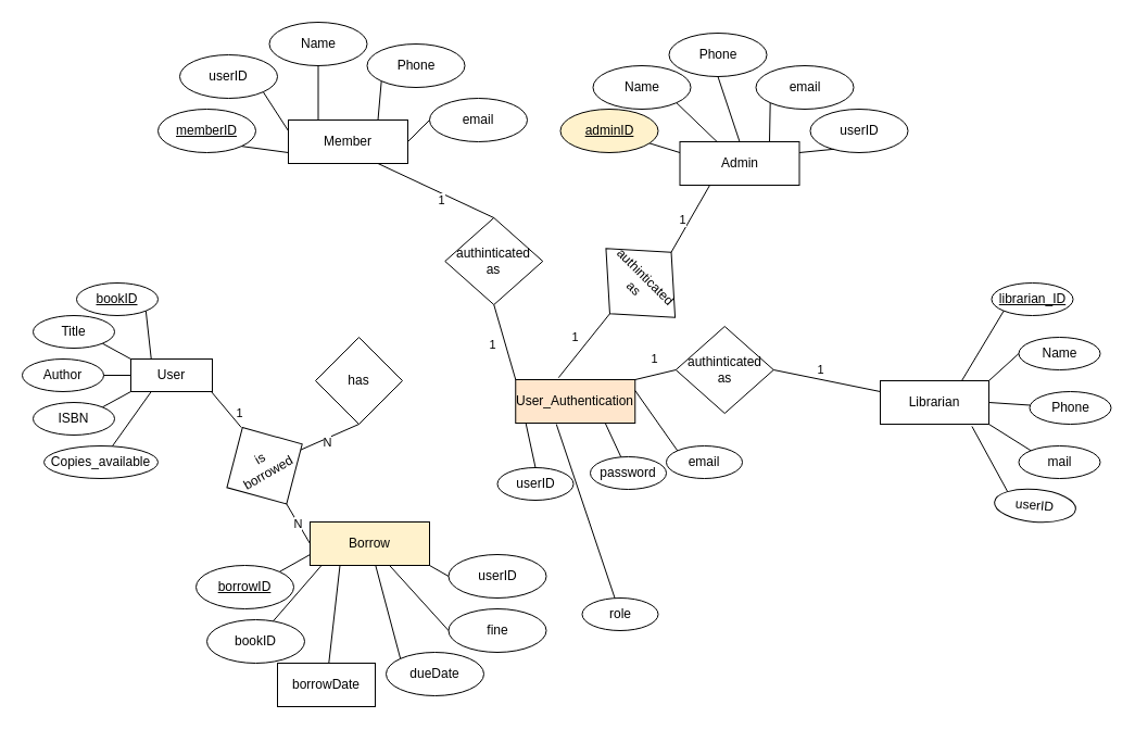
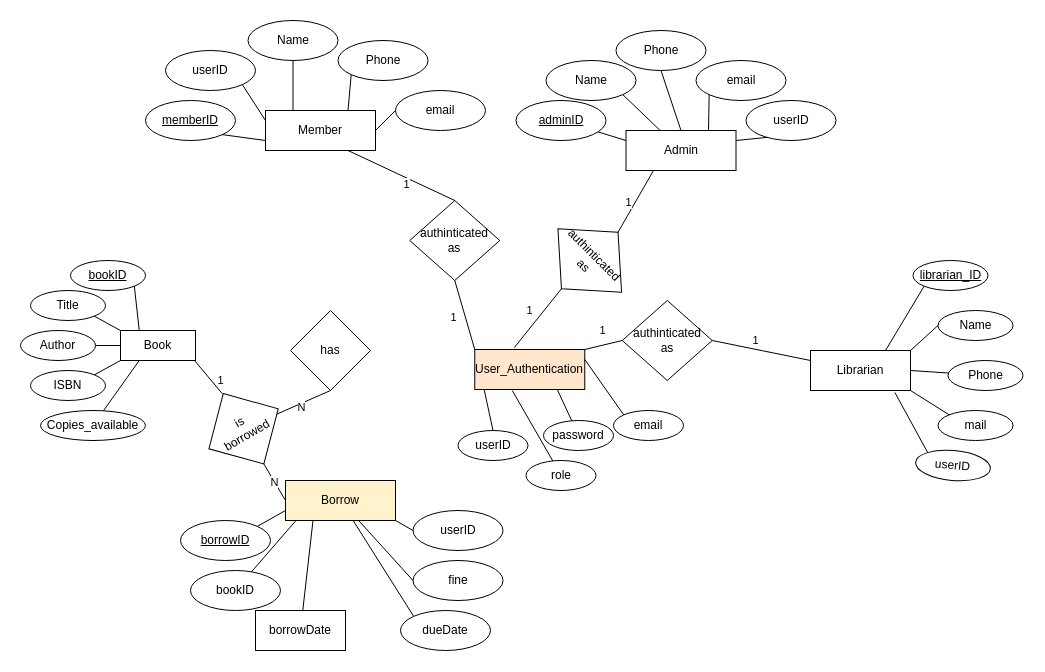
  <mxCell id="0" />
  <mxCell id="1" parent="0" />
- <mxCell id="2" value="User" style="rounded=0;whiteSpace=wrap;html=1;" vertex="1" parent="1"><mxGeometry x="120" y="330" width="75" height="30" as="geometry" /></mxCell>
+ <mxCell id="2" value="Book" style="rounded=0;whiteSpace=wrap;html=1;" vertex="1" parent="1"><mxGeometry x="120" y="330" width="75" height="30" as="geometry" /></mxCell>
  <mxCell id="3" value="&lt;u&gt;bookID&lt;/u&gt;" style="ellipse;whiteSpace=wrap;html=1;" vertex="1" parent="1"><mxGeometry x="70" y="260" width="75" height="30" as="geometry" /></mxCell>
  <mxCell id="4" value="Title" style="ellipse;whiteSpace=wrap;html=1;" vertex="1" parent="1"><mxGeometry x="30" y="290" width="75" height="30" as="geometry" /></mxCell>
  <mxCell id="5" value="Author" style="ellipse;whiteSpace=wrap;html=1;" vertex="1" parent="1"><mxGeometry x="20" y="330" width="75" height="30" as="geometry" /></mxCell>
  <mxCell id="6" value="ISBN" style="ellipse;whiteSpace=wrap;html=1;" vertex="1" parent="1"><mxGeometry x="30" y="370" width="75" height="30" as="geometry" /></mxCell>
  <mxCell id="7" value="Copies_available" style="ellipse;whiteSpace=wrap;html=1;" vertex="1" parent="1"><mxGeometry x="40" y="410" width="105" height="30" as="geometry" /></mxCell>
  <mxCell id="8" value="Librarian" style="rounded=0;whiteSpace=wrap;html=1;rotation=0;" vertex="1" parent="1"><mxGeometry x="810" y="350" width="100" height="40" as="geometry" /></mxCell>
  <mxCell id="9" value="userID" style="ellipse;whiteSpace=wrap;html=1;rotation=5;" vertex="1" parent="1"><mxGeometry x="915" y="450" width="75" height="30" as="geometry" /></mxCell>
  <mxCell id="10" value="mail" style="ellipse;whiteSpace=wrap;html=1;rotation=0;" vertex="1" parent="1"><mxGeometry x="937.5" y="410" width="75" height="30" as="geometry" /></mxCell>
  <mxCell id="11" value="Phone" style="ellipse;whiteSpace=wrap;html=1;rotation=0;direction=west;" vertex="1" parent="1"><mxGeometry x="947.5" y="360" width="75" height="30" as="geometry" /></mxCell>
  <mxCell id="12" value="Name" style="ellipse;whiteSpace=wrap;html=1;rotation=0;direction=east;" vertex="1" parent="1"><mxGeometry x="937.5" y="310" width="75" height="30" as="geometry" /></mxCell>
  <mxCell id="13" value="&lt;u&gt;librarian_ID&lt;/u&gt;" style="ellipse;whiteSpace=wrap;html=1;rotation=0;" vertex="1" parent="1"><mxGeometry x="912.5" y="260" width="75" height="30" as="geometry" /></mxCell>
  <mxCell id="14" value="User_Authentication" style="rounded=0;whiteSpace=wrap;html=1;fillColor=#ffe6cc;" vertex="1" parent="1"><mxGeometry x="474.25" y="349" width="110" height="40" as="geometry" /></mxCell>
- <mxCell id="15" value="role" style="ellipse;whiteSpace=wrap;html=1;" vertex="1" parent="1"><mxGeometry x="535.5" y="550" width="70" height="30" as="geometry" /></mxCell>
+ <mxCell id="15" value="role" style="ellipse;whiteSpace=wrap;html=1;" vertex="1" parent="1"><mxGeometry x="525.5" y="460" width="70" height="30" as="geometry" /></mxCell>
  <mxCell id="16" value="password" style="ellipse;whiteSpace=wrap;html=1;" vertex="1" parent="1"><mxGeometry x="543" y="420" width="70" height="30" as="geometry" /></mxCell>
  <mxCell id="17" value="email" style="ellipse;whiteSpace=wrap;html=1;" vertex="1" parent="1"><mxGeometry x="613" y="410" width="70" height="30" as="geometry" /></mxCell>
  <mxCell id="18" value="userID" style="ellipse;whiteSpace=wrap;html=1;" vertex="1" parent="1"><mxGeometry x="457.5" y="430" width="70" height="30" as="geometry" /></mxCell>
  <mxCell id="19" value="Member" style="rounded=0;whiteSpace=wrap;html=1;rotation=-360;" vertex="1" parent="1"><mxGeometry x="265" y="110" width="110" height="40" as="geometry" /></mxCell>
  <mxCell id="20" value="Phone" style="ellipse;whiteSpace=wrap;html=1;rotation=0;" vertex="1" parent="1"><mxGeometry x="337.5" y="40" width="90" height="40" as="geometry" /></mxCell>
  <mxCell id="21" value="Name" style="ellipse;whiteSpace=wrap;html=1;rotation=0;" vertex="1" parent="1"><mxGeometry x="247.5" y="20" width="90" height="40" as="geometry" /></mxCell>
  <mxCell id="22" value="userID" style="ellipse;whiteSpace=wrap;html=1;rotation=0;" vertex="1" parent="1"><mxGeometry x="165" y="50" width="90" height="40" as="geometry" /></mxCell>
  <mxCell id="23" value="Borrow" style="rounded=0;whiteSpace=wrap;html=1;rotation=0;fillColor=#fff2cc;" vertex="1" parent="1"><mxGeometry x="285" y="480" width="110" height="40" as="geometry" /></mxCell>
  <mxCell id="24" value="&lt;u&gt;borrowID&lt;/u&gt;" style="ellipse;whiteSpace=wrap;html=1;" vertex="1" parent="1"><mxGeometry x="180" y="520" width="90" height="40" as="geometry" /></mxCell>
  <mxCell id="25" value="bookID" style="ellipse;whiteSpace=wrap;html=1;" vertex="1" parent="1"><mxGeometry x="190" y="570" width="90" height="40" as="geometry" /></mxCell>
  <mxCell id="26" value="borrowDate" style="whiteSpace=wrap;html=1;rounded=0;" vertex="1" parent="1"><mxGeometry x="255" y="610" width="90" height="40" as="geometry" /></mxCell>
- <mxCell id="27" value="dueDate" style="ellipse;whiteSpace=wrap;html=1;" vertex="1" parent="1"><mxGeometry x="355" y="600" width="90" height="40" as="geometry" /></mxCell>
+ <mxCell id="27" value="dueDate" style="ellipse;whiteSpace=wrap;html=1;" vertex="1" parent="1"><mxGeometry x="400" y="610" width="90" height="40" as="geometry" /></mxCell>
  <mxCell id="28" value="fine" style="ellipse;whiteSpace=wrap;html=1;" vertex="1" parent="1"><mxGeometry x="412.5" y="560" width="90" height="40" as="geometry" /></mxCell>
  <mxCell id="29" value="Admin" style="rounded=0;whiteSpace=wrap;html=1;rotation=-360;" vertex="1" parent="1"><mxGeometry x="625.5" y="130" width="110" height="40" as="geometry" /></mxCell>
  <mxCell id="30" value="userID" style="ellipse;whiteSpace=wrap;html=1;rotation=0;" vertex="1" parent="1"><mxGeometry x="745.5" y="100" width="90" height="40" as="geometry" /></mxCell>
  <mxCell id="31" value="email" style="ellipse;whiteSpace=wrap;html=1;rotation=0;" vertex="1" parent="1"><mxGeometry x="695.5" y="60" width="90" height="40" as="geometry" /></mxCell>
  <mxCell id="32" value="Phone" style="ellipse;whiteSpace=wrap;html=1;rotation=0;" vertex="1" parent="1"><mxGeometry x="615.5" y="30" width="90" height="40" as="geometry" /></mxCell>
  <mxCell id="33" value="Name" style="ellipse;whiteSpace=wrap;html=1;rotation=0;" vertex="1" parent="1"><mxGeometry x="545.5" y="60" width="90" height="40" as="geometry" /></mxCell>
- <mxCell id="34" value="&lt;u&gt;adminID&lt;/u&gt;" style="ellipse;whiteSpace=wrap;html=1;rotation=0;fillColor=#fff2cc;" vertex="1" parent="1"><mxGeometry x="515.5" y="100" width="90" height="40" as="geometry" /></mxCell>
+ <mxCell id="34" value="&lt;u&gt;adminID&lt;/u&gt;" style="ellipse;whiteSpace=wrap;html=1;rotation=0;" vertex="1" parent="1"><mxGeometry x="515.5" y="100" width="90" height="40" as="geometry" /></mxCell>
  <mxCell id="35" value="userID" style="ellipse;whiteSpace=wrap;html=1;" vertex="1" parent="1"><mxGeometry x="412.5" y="510" width="90" height="40" as="geometry" /></mxCell>
  <mxCell id="36" value="&lt;u&gt;memberID&lt;/u&gt;" style="ellipse;whiteSpace=wrap;html=1;rotation=0;" vertex="1" parent="1"><mxGeometry x="145" y="100" width="90" height="40" as="geometry" /></mxCell>
  <mxCell id="37" value="email" style="ellipse;whiteSpace=wrap;html=1;rotation=0;" vertex="1" parent="1"><mxGeometry x="395" y="90" width="90" height="40" as="geometry" /></mxCell>
  <mxCell id="38" value="" style="endArrow=none;html=1;rounded=0;exitX=1;exitY=1;exitDx=0;exitDy=0;entryX=0.25;entryY=0;entryDx=0;entryDy=0;" edge="1" parent="1" source="3" target="2"><mxGeometry width="50" height="50" relative="1" as="geometry"><mxPoint x="490" y="290" as="sourcePoint" /><mxPoint x="540" y="240" as="targetPoint" /></mxGeometry></mxCell>
  <mxCell id="39" value="" style="endArrow=none;html=1;rounded=0;exitX=1;exitY=1;exitDx=0;exitDy=0;entryX=0;entryY=0;entryDx=0;entryDy=0;" edge="1" parent="1" source="4" target="2"><mxGeometry width="50" height="50" relative="1" as="geometry"><mxPoint x="105" y="310" as="sourcePoint" /><mxPoint x="134" y="354" as="targetPoint" /></mxGeometry></mxCell>
  <mxCell id="40" value="" style="endArrow=none;html=1;rounded=0;exitX=1;exitY=0.5;exitDx=0;exitDy=0;entryX=0;entryY=0.5;entryDx=0;entryDy=0;" edge="1" parent="1" source="5" target="2"><mxGeometry width="50" height="50" relative="1" as="geometry"><mxPoint x="104" y="326" as="sourcePoint" /><mxPoint x="135" y="340" as="targetPoint" /></mxGeometry></mxCell>
  <mxCell id="41" value="" style="endArrow=none;html=1;rounded=0;exitX=1;exitY=0;exitDx=0;exitDy=0;entryX=0;entryY=1;entryDx=0;entryDy=0;" edge="1" parent="1" source="6" target="2"><mxGeometry width="50" height="50" relative="1" as="geometry"><mxPoint x="104" y="326" as="sourcePoint" /><mxPoint x="135" y="340" as="targetPoint" /></mxGeometry></mxCell>
  <mxCell id="42" value="" style="endArrow=none;html=1;rounded=0;entryX=0.25;entryY=1;entryDx=0;entryDy=0;" edge="1" parent="1" source="7" target="2"><mxGeometry width="50" height="50" relative="1" as="geometry"><mxPoint x="120" y="410" as="sourcePoint" /><mxPoint x="135" y="370" as="targetPoint" /></mxGeometry></mxCell>
  <mxCell id="43" value="" style="endArrow=none;html=1;rounded=0;exitX=1;exitY=1;exitDx=0;exitDy=0;entryX=0;entryY=0.75;entryDx=0;entryDy=0;" edge="1" parent="1" source="36" target="19"><mxGeometry width="50" height="50" relative="1" as="geometry"><mxPoint x="497.5" y="290" as="sourcePoint" /><mxPoint x="547.5" y="240" as="targetPoint" /></mxGeometry></mxCell>
  <mxCell id="44" value="" style="endArrow=none;html=1;rounded=0;exitX=1;exitY=1;exitDx=0;exitDy=0;entryX=0;entryY=0.25;entryDx=0;entryDy=0;" edge="1" parent="1" source="22" target="19"><mxGeometry width="50" height="50" relative="1" as="geometry"><mxPoint x="231.5" y="144" as="sourcePoint" /><mxPoint x="275.5" y="150" as="targetPoint" /></mxGeometry></mxCell>
  <mxCell id="45" value="" style="endArrow=none;html=1;rounded=0;exitX=0.5;exitY=1;exitDx=0;exitDy=0;entryX=0.25;entryY=0;entryDx=0;entryDy=0;" edge="1" parent="1" source="21" target="19"><mxGeometry width="50" height="50" relative="1" as="geometry"><mxPoint x="251.5" y="94" as="sourcePoint" /><mxPoint x="275.5" y="130" as="targetPoint" /></mxGeometry></mxCell>
  <mxCell id="46" value="" style="endArrow=none;html=1;rounded=0;entryX=0.75;entryY=0;entryDx=0;entryDy=0;exitX=0;exitY=1;exitDx=0;exitDy=0;" edge="1" parent="1" source="20" target="19"><mxGeometry width="50" height="50" relative="1" as="geometry"><mxPoint x="367.5" y="70" as="sourcePoint" /><mxPoint x="285.5" y="140" as="targetPoint" /></mxGeometry></mxCell>
  <mxCell id="47" value="" style="endArrow=none;html=1;rounded=0;exitX=0;exitY=0.5;exitDx=0;exitDy=0;entryX=1;entryY=0.5;entryDx=0;entryDy=0;" edge="1" parent="1" source="37" target="19"><mxGeometry width="50" height="50" relative="1" as="geometry"><mxPoint x="271.5" y="114" as="sourcePoint" /><mxPoint x="295.5" y="150" as="targetPoint" /></mxGeometry></mxCell>
  <mxCell id="48" value="" style="endArrow=none;html=1;rounded=0;entryX=0;entryY=0.25;entryDx=0;entryDy=0;" edge="1" parent="1" source="34" target="29"><mxGeometry width="50" height="50" relative="1" as="geometry"><mxPoint x="382.25" y="140" as="sourcePoint" /><mxPoint x="624.25" y="150" as="targetPoint" /></mxGeometry></mxCell>
  <mxCell id="49" value="" style="endArrow=none;html=1;rounded=0;exitX=1;exitY=1;exitDx=0;exitDy=0;" edge="1" parent="1" source="33" target="29"><mxGeometry width="50" height="50" relative="1" as="geometry"><mxPoint x="392.25" y="150" as="sourcePoint" /><mxPoint x="372.25" y="170" as="targetPoint" /></mxGeometry></mxCell>
  <mxCell id="50" value="" style="endArrow=none;html=1;rounded=0;exitX=0.5;exitY=1;exitDx=0;exitDy=0;entryX=0.5;entryY=0;entryDx=0;entryDy=0;" edge="1" parent="1" source="32" target="29"><mxGeometry width="50" height="50" relative="1" as="geometry"><mxPoint x="632.25" y="104" as="sourcePoint" /><mxPoint x="674.25" y="120" as="targetPoint" /></mxGeometry></mxCell>
  <mxCell id="51" value="" style="endArrow=none;html=1;rounded=0;exitX=0;exitY=1;exitDx=0;exitDy=0;entryX=0.75;entryY=0;entryDx=0;entryDy=0;" edge="1" parent="1" source="31" target="29"><mxGeometry width="50" height="50" relative="1" as="geometry"><mxPoint x="642.25" y="114" as="sourcePoint" /><mxPoint x="679.25" y="150" as="targetPoint" /></mxGeometry></mxCell>
  <mxCell id="52" value="" style="endArrow=none;html=1;rounded=0;exitX=0.244;exitY=0.92;exitDx=0;exitDy=0;exitPerimeter=0;entryX=1;entryY=0.25;entryDx=0;entryDy=0;" edge="1" parent="1" source="30" target="29"><mxGeometry width="50" height="50" relative="1" as="geometry"><mxPoint x="652.25" y="124" as="sourcePoint" /><mxPoint x="689.25" y="160" as="targetPoint" /></mxGeometry></mxCell>
  <mxCell id="53" value="" style="endArrow=none;html=1;rounded=0;entryX=0.085;entryY=0.995;entryDx=0;entryDy=0;exitX=0.5;exitY=0;exitDx=0;exitDy=0;entryPerimeter=0;" edge="1" parent="1" source="18" target="14"><mxGeometry width="50" height="50" relative="1" as="geometry"><mxPoint x="451.75" y="350" as="sourcePoint" /><mxPoint x="836.75" y="150" as="targetPoint" /></mxGeometry></mxCell>
  <mxCell id="54" value="" style="endArrow=none;html=1;rounded=0;" edge="1" parent="1" source="15"><mxGeometry width="50" height="50" relative="1" as="geometry"><mxPoint x="809.75" y="124" as="sourcePoint" /><mxPoint x="511.75" y="390" as="targetPoint" /></mxGeometry></mxCell>
  <mxCell id="55" value="" style="endArrow=none;html=1;rounded=0;entryX=0.75;entryY=1;entryDx=0;entryDy=0;" edge="1" parent="1" source="16" target="14"><mxGeometry width="50" height="50" relative="1" as="geometry"><mxPoint x="488.75" y="310" as="sourcePoint" /><mxPoint x="504.75" y="360" as="targetPoint" /></mxGeometry></mxCell>
  <mxCell id="56" value="" style="endArrow=none;html=1;rounded=0;entryX=1;entryY=0.25;entryDx=0;entryDy=0;exitX=0;exitY=0;exitDx=0;exitDy=0;" edge="1" parent="1" source="17" target="14"><mxGeometry width="50" height="50" relative="1" as="geometry"><mxPoint x="557.75" y="307" as="sourcePoint" /><mxPoint x="529.75" y="360" as="targetPoint" /></mxGeometry></mxCell>
  <mxCell id="57" value="" style="endArrow=none;html=1;rounded=0;entryX=0.75;entryY=0;entryDx=0;entryDy=0;exitX=0;exitY=1;exitDx=0;exitDy=0;" edge="1" parent="1" source="13" target="8"><mxGeometry width="50" height="50" relative="1" as="geometry"><mxPoint x="636" y="307" as="sourcePoint" /><mxPoint x="608" y="360" as="targetPoint" /></mxGeometry></mxCell>
  <mxCell id="58" value="" style="endArrow=none;html=1;rounded=0;entryX=1;entryY=0;entryDx=0;entryDy=0;exitX=0;exitY=0.5;exitDx=0;exitDy=0;" edge="1" parent="1" source="12" target="8"><mxGeometry width="50" height="50" relative="1" as="geometry"><mxPoint x="934" y="296" as="sourcePoint" /><mxPoint x="895" y="360" as="targetPoint" /></mxGeometry></mxCell>
  <mxCell id="59" value="" style="endArrow=none;html=1;rounded=0;entryX=1;entryY=0.5;entryDx=0;entryDy=0;" edge="1" parent="1" source="11" target="8"><mxGeometry width="50" height="50" relative="1" as="geometry"><mxPoint x="948" y="335" as="sourcePoint" /><mxPoint x="920" y="360" as="targetPoint" /></mxGeometry></mxCell>
  <mxCell id="60" value="" style="endArrow=none;html=1;rounded=0;entryX=1;entryY=1;entryDx=0;entryDy=0;exitX=0;exitY=0;exitDx=0;exitDy=0;" edge="1" parent="1" source="10" target="8"><mxGeometry width="50" height="50" relative="1" as="geometry"><mxPoint x="958" y="383" as="sourcePoint" /><mxPoint x="920" y="380" as="targetPoint" /></mxGeometry></mxCell>
  <mxCell id="61" value="" style="endArrow=none;html=1;rounded=0;entryX=0.844;entryY=1.05;entryDx=0;entryDy=0;exitX=0;exitY=0;exitDx=0;exitDy=0;entryPerimeter=0;" edge="1" parent="1" source="9" target="8"><mxGeometry width="50" height="50" relative="1" as="geometry"><mxPoint x="959" y="424" as="sourcePoint" /><mxPoint x="920" y="400" as="targetPoint" /></mxGeometry></mxCell>
  <mxCell id="62" value="" style="endArrow=none;html=1;rounded=0;entryX=0;entryY=0.75;entryDx=0;entryDy=0;exitX=1;exitY=0;exitDx=0;exitDy=0;" edge="1" parent="1" source="24" target="23"><mxGeometry width="50" height="50" relative="1" as="geometry"><mxPoint x="661.5" y="374" as="sourcePoint" /><mxPoint x="622.5" y="350" as="targetPoint" /></mxGeometry></mxCell>
  <mxCell id="63" value="" style="endArrow=none;html=1;rounded=0;entryX=0;entryY=0.75;entryDx=0;entryDy=0;" edge="1" parent="1" source="25"><mxGeometry width="50" height="50" relative="1" as="geometry"><mxPoint x="266.5" y="536" as="sourcePoint" /><mxPoint x="295.5" y="520" as="targetPoint" /></mxGeometry></mxCell>
  <mxCell id="64" value="" style="endArrow=none;html=1;rounded=0;entryX=0.25;entryY=1;entryDx=0;entryDy=0;" edge="1" parent="1" source="26" target="23"><mxGeometry width="50" height="50" relative="1" as="geometry"><mxPoint x="276.5" y="546" as="sourcePoint" /><mxPoint x="305.5" y="530" as="targetPoint" /></mxGeometry></mxCell>
  <mxCell id="65" value="" style="endArrow=none;html=1;rounded=0;exitX=0;exitY=0;exitDx=0;exitDy=0;" edge="1" parent="1" source="27" target="23"><mxGeometry width="50" height="50" relative="1" as="geometry"><mxPoint x="318.5" y="617" as="sourcePoint" /><mxPoint x="322.5" y="530" as="targetPoint" /></mxGeometry></mxCell>
  <mxCell id="66" value="" style="endArrow=none;html=1;rounded=0;exitX=0;exitY=0.5;exitDx=0;exitDy=0;" edge="1" parent="1" source="28" target="23"><mxGeometry width="50" height="50" relative="1" as="geometry"><mxPoint x="378.5" y="616" as="sourcePoint" /><mxPoint x="360.5" y="532" as="targetPoint" /></mxGeometry></mxCell>
  <mxCell id="67" value="" style="endArrow=none;html=1;rounded=0;entryX=1;entryY=1;entryDx=0;entryDy=0;exitX=0;exitY=0.5;exitDx=0;exitDy=0;" edge="1" parent="1" source="35" target="23"><mxGeometry width="50" height="50" relative="1" as="geometry"><mxPoint x="422.5" y="590" as="sourcePoint" /><mxPoint x="390.5" y="533" as="targetPoint" /></mxGeometry></mxCell>
  <mxCell id="68" value="authinticated&lt;div&gt;as&lt;/div&gt;" style="rhombus;whiteSpace=wrap;html=1;rotation=0;flipH=1;flipV=0;" vertex="1" parent="1"><mxGeometry x="621.75" y="300" width="90" height="80" as="geometry" /></mxCell>
  <mxCell id="69" value="1" style="endArrow=none;html=1;rounded=0;entryX=1;entryY=0;entryDx=0;entryDy=0;exitX=0;exitY=0.5;exitDx=0;exitDy=0;" edge="1" parent="1" source="68" target="14"><mxGeometry x="-0.113" y="-14" width="50" height="50" relative="1" as="geometry"><mxPoint x="633.75" y="424" as="sourcePoint" /><mxPoint x="594.75" y="370" as="targetPoint" /><mxPoint as="offset" /></mxGeometry></mxCell>
  <mxCell id="70" value="1" style="endArrow=none;html=1;rounded=0;exitX=0;exitY=0.25;exitDx=0;exitDy=0;entryX=1;entryY=0.5;entryDx=0;entryDy=0;" edge="1" parent="1" source="8" target="68"><mxGeometry x="0.158" y="-9" width="50" height="50" relative="1" as="geometry"><mxPoint x="589" y="360" as="sourcePoint" /><mxPoint x="640" y="350" as="targetPoint" /><mxPoint as="offset" /></mxGeometry></mxCell>
  <mxCell id="71" value="authinticated&lt;div&gt;as&lt;/div&gt;" style="rhombus;whiteSpace=wrap;html=1;rotation=45;flipH=1;flipV=0;" vertex="1" parent="1"><mxGeometry x="544.25" y="220" width="90" height="80" as="geometry" /></mxCell>
  <mxCell id="72" value="1" style="endArrow=none;html=1;rounded=0;entryX=0.359;entryY=-0.045;entryDx=0;entryDy=0;exitX=0.5;exitY=1;exitDx=0;exitDy=0;entryPerimeter=0;" edge="1" parent="1" source="71" target="14"><mxGeometry x="-0.02" y="-11" width="50" height="50" relative="1" as="geometry"><mxPoint x="541.25" y="314" as="sourcePoint" /><mxPoint x="492.25" y="239" as="targetPoint" /><mxPoint as="offset" /></mxGeometry></mxCell>
  <mxCell id="73" value="1" style="endArrow=none;html=1;rounded=0;exitX=0.25;exitY=1;exitDx=0;exitDy=0;entryX=0.5;entryY=0;entryDx=0;entryDy=0;" edge="1" parent="1" target="71" source="29"><mxGeometry x="0.134" y="-6" width="50" height="50" relative="1" as="geometry"><mxPoint x="605.5" y="249" as="sourcePoint" /><mxPoint x="547.5" y="240" as="targetPoint" /><mxPoint as="offset" /></mxGeometry></mxCell>
  <mxCell id="74" value="authinticated&lt;div&gt;as&lt;/div&gt;" style="rhombus;whiteSpace=wrap;html=1;rotation=0;flipH=1;flipV=0;" vertex="1" parent="1"><mxGeometry x="409.25" y="200" width="90" height="80" as="geometry" /></mxCell>
  <mxCell id="75" value="1" style="endArrow=none;html=1;rounded=0;entryX=0;entryY=0;entryDx=0;entryDy=0;exitX=0.5;exitY=1;exitDx=0;exitDy=0;" edge="1" parent="1" source="74" target="14"><mxGeometry x="-0.02" y="-11" width="50" height="50" relative="1" as="geometry"><mxPoint x="386.25" y="287" as="sourcePoint" /><mxPoint x="358.75" y="320" as="targetPoint" /><mxPoint as="offset" /></mxGeometry></mxCell>
  <mxCell id="76" value="1" style="endArrow=none;html=1;rounded=0;entryX=0.5;entryY=0;entryDx=0;entryDy=0;exitX=0.75;exitY=1;exitDx=0;exitDy=0;" edge="1" parent="1" target="74" source="19"><mxGeometry x="0.134" y="-6" width="50" height="50" relative="1" as="geometry"><mxPoint x="350" y="160" as="sourcePoint" /><mxPoint x="392.5" y="213" as="targetPoint" /><mxPoint as="offset" /></mxGeometry></mxCell>
  <mxCell id="77" value="has" style="rhombus;whiteSpace=wrap;html=1;" vertex="1" parent="1"><mxGeometry x="290" y="310" width="80" height="80" as="geometry" /></mxCell>
  <mxCell id="78" value="N" style="endArrow=none;html=1;rounded=0;exitX=0.5;exitY=1;exitDx=0;exitDy=0;" edge="1" parent="1" source="77" target="79"><mxGeometry x="0.122" y="4" width="50" height="50" relative="1" as="geometry"><mxPoint x="338" y="322" as="sourcePoint" /><mxPoint x="360" y="580" as="targetPoint" /><mxPoint as="offset" /></mxGeometry></mxCell>
  <mxCell id="79" value="is&lt;div&gt;borrowed&lt;/div&gt;" style="rhombus;whiteSpace=wrap;html=1;rotation=-30;" vertex="1" parent="1"><mxGeometry x="203.06" y="387.66" width="80" height="81.25" as="geometry" /></mxCell>
  <mxCell id="80" value="1" style="endArrow=none;html=1;rounded=0;exitX=0.5;exitY=0;exitDx=0;exitDy=0;entryX=1;entryY=1;entryDx=0;entryDy=0;" edge="1" parent="1"><mxGeometry x="-0.483" y="-7" width="50" height="50" relative="1" as="geometry"><mxPoint x="221.747" y="393.103" as="sourcePoint" /><mxPoint x="194" y="360" as="targetPoint" /><mxPoint as="offset" /></mxGeometry></mxCell>
  <mxCell id="81" value="N" style="endArrow=none;html=1;rounded=0;exitX=0;exitY=0.5;exitDx=0;exitDy=0;entryX=0.5;entryY=1;entryDx=0;entryDy=0;" edge="1" parent="1" source="23" target="79"><mxGeometry width="50" height="50" relative="1" as="geometry"><mxPoint x="226" y="407" as="sourcePoint" /><mxPoint x="205" y="370" as="targetPoint" /></mxGeometry></mxCell>
